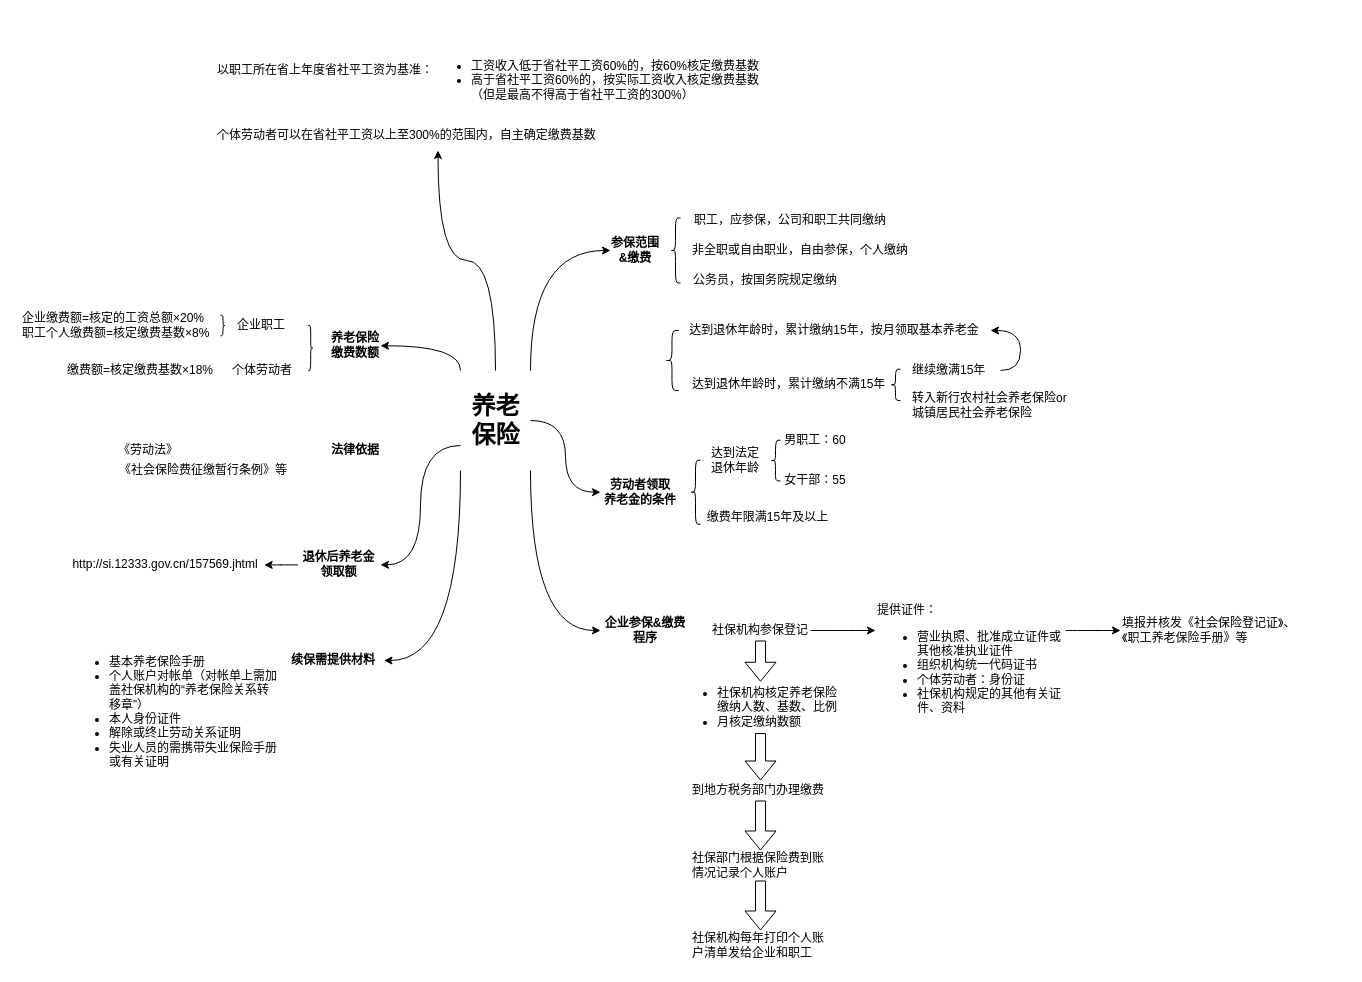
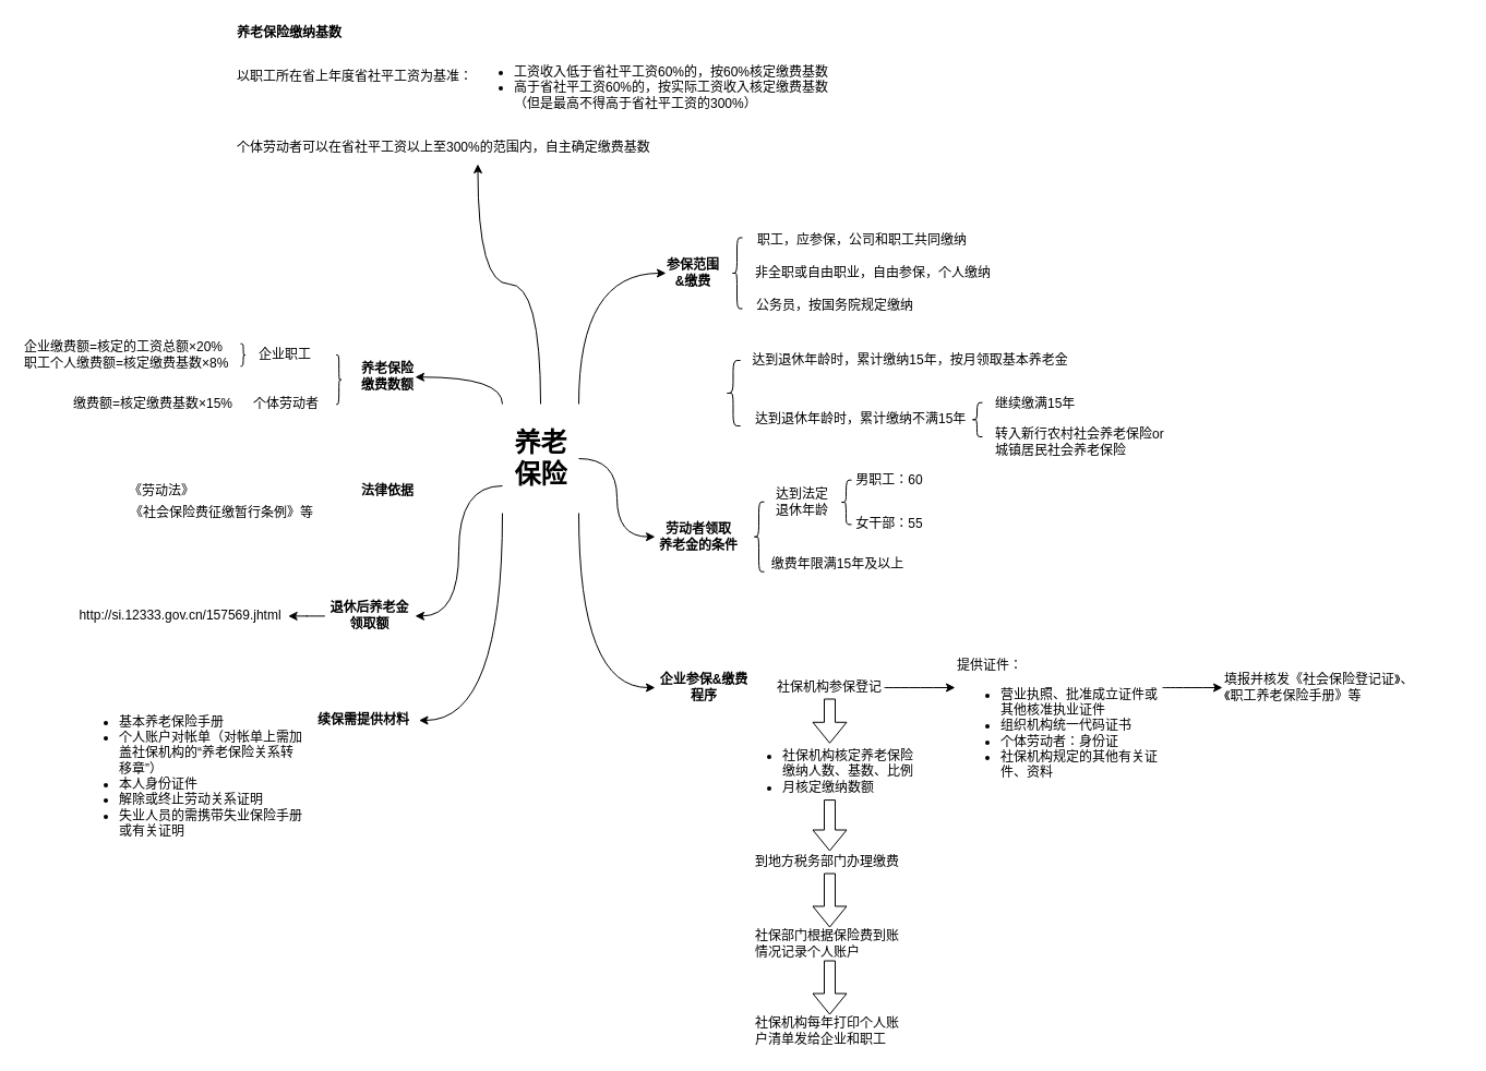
  <mxCell id="0" />
  <mxCell id="1" parent="0" />
  <mxCell id="2" style="edgeStyle=orthogonalEdgeStyle;curved=1;rounded=0;orthogonalLoop=1;jettySize=auto;html=1;exitX=0.5;exitY=0;exitDx=0;exitDy=0;entryX=0.5;entryY=1;entryDx=0;entryDy=0;fontSize=12;fontColor=#000000;" edge="1" parent="1" source="9" target="62"><mxGeometry relative="1" as="geometry" /></mxCell>
  <mxCell id="3" style="edgeStyle=orthogonalEdgeStyle;curved=1;rounded=0;orthogonalLoop=1;jettySize=auto;html=1;exitX=1;exitY=0;exitDx=0;exitDy=0;entryX=0;entryY=0.5;entryDx=0;entryDy=0;fontSize=12;fontColor=#000000;" edge="1" parent="1" source="9" target="34"><mxGeometry relative="1" as="geometry" /></mxCell>
  <mxCell id="4" style="edgeStyle=orthogonalEdgeStyle;curved=1;rounded=0;orthogonalLoop=1;jettySize=auto;html=1;exitX=1;exitY=0.5;exitDx=0;exitDy=0;entryX=0;entryY=0.5;entryDx=0;entryDy=0;fontSize=12;fontColor=#000000;" edge="1" parent="1" source="9" target="11"><mxGeometry relative="1" as="geometry" /></mxCell>
  <mxCell id="5" style="edgeStyle=orthogonalEdgeStyle;curved=1;rounded=0;orthogonalLoop=1;jettySize=auto;html=1;exitX=1;exitY=1;exitDx=0;exitDy=0;entryX=0;entryY=0.5;entryDx=0;entryDy=0;fontSize=12;fontColor=#000000;" edge="1" parent="1" source="9" target="19"><mxGeometry relative="1" as="geometry" /></mxCell>
  <mxCell id="6" style="edgeStyle=orthogonalEdgeStyle;curved=1;rounded=0;orthogonalLoop=1;jettySize=auto;html=1;exitX=0;exitY=1;exitDx=0;exitDy=0;entryX=1;entryY=0.5;entryDx=0;entryDy=0;fontSize=12;fontColor=#000000;" edge="1" parent="1" source="9" target="56"><mxGeometry relative="1" as="geometry" /></mxCell>
  <mxCell id="7" style="edgeStyle=orthogonalEdgeStyle;curved=1;rounded=0;orthogonalLoop=1;jettySize=auto;html=1;exitX=0;exitY=0.75;exitDx=0;exitDy=0;entryX=1;entryY=0.5;entryDx=0;entryDy=0;fontSize=12;fontColor=#000000;" edge="1" parent="1" source="9" target="52"><mxGeometry relative="1" as="geometry" /></mxCell>
  <mxCell id="8" style="edgeStyle=orthogonalEdgeStyle;curved=1;rounded=0;orthogonalLoop=1;jettySize=auto;html=1;exitX=0;exitY=0;exitDx=0;exitDy=0;fontSize=12;fontColor=#000000;entryX=1;entryY=0.5;entryDx=0;entryDy=0;" edge="1" parent="1" source="9" target="40"><mxGeometry relative="1" as="geometry"><mxPoint x="420" y="350" as="targetPoint" /></mxGeometry></mxCell>
  <mxCell id="9" value="养老&lt;br&gt;保险" style="text;strokeColor=none;fillColor=none;html=1;fontSize=24;fontStyle=1;verticalAlign=middle;align=center;" vertex="1" parent="1"><mxGeometry x="460" y="370" width="70" height="100" as="geometry" /></mxCell>
  <mxCell id="10" value="" style="group" vertex="1" connectable="0" parent="1"><mxGeometry x="600" y="430" width="250" height="102" as="geometry" /></mxCell>
  <mxCell id="11" value="&lt;b&gt;劳动者领取&lt;br&gt;养老金的条件&lt;/b&gt;" style="text;html=1;strokeColor=none;fillColor=none;align=center;verticalAlign=middle;whiteSpace=wrap;rounded=0;" vertex="1" parent="10"><mxGeometry y="46.07" width="80" height="31.29" as="geometry" /></mxCell>
  <mxCell id="12" value="达到法定退休年龄" style="text;html=1;strokeColor=none;fillColor=none;align=center;verticalAlign=middle;whiteSpace=wrap;rounded=0;" vertex="1" parent="10"><mxGeometry x="110" y="20" width="50" height="20" as="geometry" /></mxCell>
  <mxCell id="13" value="男职工：60" style="text;html=1;strokeColor=none;fillColor=none;align=center;verticalAlign=middle;whiteSpace=wrap;rounded=0;" vertex="1" parent="10"><mxGeometry x="180" width="70" height="20" as="geometry" /></mxCell>
  <mxCell id="14" value="女干部：55" style="text;html=1;strokeColor=none;fillColor=none;align=center;verticalAlign=middle;whiteSpace=wrap;rounded=0;" vertex="1" parent="10"><mxGeometry x="180" y="40" width="70" height="20" as="geometry" /></mxCell>
  <mxCell id="15" value="缴费年限满15年及以上" style="text;html=1;strokeColor=none;fillColor=none;align=center;verticalAlign=middle;whiteSpace=wrap;rounded=0;" vertex="1" parent="10"><mxGeometry x="100" y="71" width="135" height="31" as="geometry" /></mxCell>
  <mxCell id="16" value="" style="shape=curlyBracket;whiteSpace=wrap;html=1;rounded=1;align=left;" vertex="1" parent="10"><mxGeometry x="90" y="29.71" width="10" height="64" as="geometry" /></mxCell>
  <mxCell id="17" value="" style="shape=curlyBracket;whiteSpace=wrap;html=1;rounded=1;align=left;" vertex="1" parent="10"><mxGeometry x="170" y="9.71" width="10" height="40.71" as="geometry" /></mxCell>
  <mxCell id="18" value="" style="group" vertex="1" connectable="0" parent="1"><mxGeometry x="600" y="560" width="740" height="400" as="geometry" /></mxCell>
  <mxCell id="19" value="&lt;b&gt;企业参保&amp;amp;缴费程序&lt;/b&gt;" style="text;html=1;strokeColor=none;fillColor=none;align=center;verticalAlign=middle;whiteSpace=wrap;rounded=0;" vertex="1" parent="18"><mxGeometry y="60" width="90" height="20" as="geometry" /></mxCell>
  <mxCell id="20" style="edgeStyle=orthogonalEdgeStyle;curved=1;rounded=0;orthogonalLoop=1;jettySize=auto;html=1;exitX=1;exitY=0.5;exitDx=0;exitDy=0;entryX=0;entryY=0.25;entryDx=0;entryDy=0;fontSize=12;fontColor=#000000;" edge="1" parent="18" source="21" target="23"><mxGeometry relative="1" as="geometry" /></mxCell>
  <mxCell id="21" value="社保机构参保登记" style="text;html=1;strokeColor=none;fillColor=none;align=center;verticalAlign=middle;whiteSpace=wrap;rounded=0;" vertex="1" parent="18"><mxGeometry x="110" y="60" width="100" height="20" as="geometry" /></mxCell>
  <mxCell id="22" style="edgeStyle=orthogonalEdgeStyle;curved=1;rounded=0;orthogonalLoop=1;jettySize=auto;html=1;exitX=1;exitY=0.25;exitDx=0;exitDy=0;entryX=0;entryY=0.5;entryDx=0;entryDy=0;fontSize=12;fontColor=#000000;" edge="1" parent="18" source="23" target="24"><mxGeometry relative="1" as="geometry" /></mxCell>
  <mxCell id="23" value="提供证件：&lt;br&gt;&lt;ul&gt;&lt;li&gt;营业执照、批准成立证件或其他核准执业证件&lt;/li&gt;&lt;li&gt;组织机构统一代码证书&lt;/li&gt;&lt;li&gt;个体劳动者：身份证&lt;/li&gt;&lt;li&gt;社保机构规定的其他有关证件、资料&lt;/li&gt;&lt;/ul&gt;" style="text;html=1;strokeColor=none;fillColor=none;align=left;verticalAlign=middle;whiteSpace=wrap;rounded=0;" vertex="1" parent="18"><mxGeometry x="275" y="35" width="190" height="140" as="geometry" /></mxCell>
  <mxCell id="24" value="填报并核发《社会保险登记证》、《职工养老保险手册》等" style="text;html=1;strokeColor=none;fillColor=none;align=left;verticalAlign=middle;whiteSpace=wrap;rounded=0;" vertex="1" parent="18"><mxGeometry x="520" y="35" width="190" height="70" as="geometry" /></mxCell>
  <mxCell id="25" value="&lt;ul&gt;&lt;li&gt;社保机构核定养老保险缴纳人数、基数、比例&lt;br&gt;&lt;/li&gt;&lt;li&gt;月核定缴纳数额&lt;br&gt;&lt;/li&gt;&lt;/ul&gt;" style="text;html=1;strokeColor=none;fillColor=none;align=left;verticalAlign=middle;whiteSpace=wrap;rounded=0;" vertex="1" parent="18"><mxGeometry x="75" y="121.29" width="170" height="51.29" as="geometry" /></mxCell>
  <mxCell id="26" style="edgeStyle=orthogonalEdgeStyle;shape=flexArrow;curved=1;rounded=0;orthogonalLoop=1;jettySize=auto;html=1;exitX=0.5;exitY=1;exitDx=0;exitDy=0;entryX=0.5;entryY=0;entryDx=0;entryDy=0;" edge="1" parent="18" source="21" target="25"><mxGeometry relative="1" as="geometry" /></mxCell>
  <mxCell id="27" value="&lt;span&gt;到地方税务部门办理缴费&lt;/span&gt;" style="text;html=1;strokeColor=none;fillColor=none;align=left;verticalAlign=middle;whiteSpace=wrap;rounded=0;" vertex="1" parent="18"><mxGeometry x="90" y="220" width="140" height="20" as="geometry" /></mxCell>
  <mxCell id="28" style="edgeStyle=orthogonalEdgeStyle;shape=flexArrow;curved=1;rounded=0;orthogonalLoop=1;jettySize=auto;html=1;exitX=0.5;exitY=1;exitDx=0;exitDy=0;entryX=0.5;entryY=0;entryDx=0;entryDy=0;" edge="1" parent="18" source="25" target="27"><mxGeometry relative="1" as="geometry" /></mxCell>
  <mxCell id="29" value="&lt;span&gt;社保部门根据保险费到账情况记录个人账户&lt;/span&gt;" style="text;html=1;strokeColor=none;fillColor=none;align=left;verticalAlign=middle;whiteSpace=wrap;rounded=0;" vertex="1" parent="18"><mxGeometry x="90" y="290" width="140" height="30" as="geometry" /></mxCell>
  <mxCell id="30" style="edgeStyle=orthogonalEdgeStyle;shape=flexArrow;curved=1;rounded=0;orthogonalLoop=1;jettySize=auto;html=1;exitX=0.5;exitY=1;exitDx=0;exitDy=0;entryX=0.5;entryY=0;entryDx=0;entryDy=0;" edge="1" parent="18" source="27" target="29"><mxGeometry relative="1" as="geometry" /></mxCell>
  <mxCell id="31" value="&lt;span&gt;社保机构每年打印个人账户清单发给企业和职工&lt;/span&gt;" style="text;html=1;strokeColor=none;fillColor=none;align=left;verticalAlign=middle;whiteSpace=wrap;rounded=0;" vertex="1" parent="18"><mxGeometry x="90" y="370" width="140" height="30" as="geometry" /></mxCell>
  <mxCell id="32" style="edgeStyle=orthogonalEdgeStyle;shape=flexArrow;curved=1;rounded=0;orthogonalLoop=1;jettySize=auto;html=1;exitX=0.5;exitY=1;exitDx=0;exitDy=0;entryX=0.5;entryY=0;entryDx=0;entryDy=0;" edge="1" parent="18" source="29" target="31"><mxGeometry relative="1" as="geometry" /></mxCell>
  <mxCell id="33" value="" style="group" vertex="1" connectable="0" parent="1"><mxGeometry x="610" y="210" width="300" height="80" as="geometry" /></mxCell>
  <mxCell id="34" value="&lt;b&gt;参保范围&amp;amp;缴费&lt;/b&gt;" style="text;html=1;strokeColor=none;fillColor=none;align=center;verticalAlign=middle;whiteSpace=wrap;rounded=0;" vertex="1" parent="33"><mxGeometry y="30" width="50" height="20" as="geometry" /></mxCell>
  <mxCell id="35" value="&lt;span style=&quot;white-space: nowrap&quot;&gt;职工，应参保，公司和职工共同缴纳&lt;/span&gt;" style="text;html=1;strokeColor=none;fillColor=none;align=center;verticalAlign=middle;whiteSpace=wrap;rounded=0;" vertex="1" parent="33"><mxGeometry x="80" width="200" height="20" as="geometry" /></mxCell>
  <mxCell id="36" value="&lt;span style=&quot;white-space: nowrap&quot;&gt;非全职或自由职业，自由参保，个人缴纳&lt;/span&gt;" style="text;html=1;strokeColor=none;fillColor=none;align=center;verticalAlign=middle;whiteSpace=wrap;rounded=0;" vertex="1" parent="33"><mxGeometry x="80" y="30" width="220" height="20" as="geometry" /></mxCell>
  <mxCell id="37" value="&lt;span style=&quot;white-space: nowrap&quot;&gt;公务员，按国务院规定缴纳&lt;/span&gt;" style="text;html=1;strokeColor=none;fillColor=none;align=center;verticalAlign=middle;whiteSpace=wrap;rounded=0;" vertex="1" parent="33"><mxGeometry x="80" y="60" width="150" height="20" as="geometry" /></mxCell>
  <mxCell id="38" value="" style="shape=curlyBracket;whiteSpace=wrap;html=1;rounded=1;fontSize=12;fontColor=#000000;align=left;" vertex="1" parent="33"><mxGeometry x="60" y="7.5" width="10" height="65" as="geometry" /></mxCell>
  <mxCell id="39" value="" style="group" vertex="1" connectable="0" parent="1"><mxGeometry x="20" y="310" width="360" height="75.25" as="geometry" /></mxCell>
  <mxCell id="40" value="养老保险缴费数额" style="text;html=1;strokeColor=none;fillColor=none;align=center;verticalAlign=middle;whiteSpace=wrap;rounded=0;fontSize=12;fontColor=#000000;fontStyle=1" vertex="1" parent="39"><mxGeometry x="310" y="25.25" width="50" height="20" as="geometry" /></mxCell>
  <mxCell id="41" value="&lt;span&gt;企业缴费额=核定的工资总额×20%&lt;/span&gt;&lt;br&gt;&lt;span&gt;职工个人缴费额=核定缴费基数×8%&lt;/span&gt;" style="text;html=1;strokeColor=none;fillColor=none;align=left;verticalAlign=middle;whiteSpace=wrap;rounded=0;fontSize=12;fontColor=#000000;" vertex="1" parent="39"><mxGeometry width="210" height="30" as="geometry" /></mxCell>
  <mxCell id="42" value="企业职工" style="text;html=1;strokeColor=none;fillColor=none;align=left;verticalAlign=middle;whiteSpace=wrap;rounded=0;fontSize=12;fontColor=#000000;" vertex="1" parent="39"><mxGeometry x="215" y="5" width="60" height="20" as="geometry" /></mxCell>
  <mxCell id="43" value="个体劳动者" style="text;html=1;strokeColor=none;fillColor=none;align=left;verticalAlign=middle;whiteSpace=wrap;rounded=0;fontSize=12;fontColor=#000000;" vertex="1" parent="39"><mxGeometry x="210" y="50.25" width="65" height="20" as="geometry" /></mxCell>
- <mxCell id="44" value="&lt;span&gt;缴费额=核定缴费基数×18%&lt;/span&gt;" style="text;html=1;strokeColor=none;fillColor=none;align=left;verticalAlign=middle;whiteSpace=wrap;rounded=0;fontSize=12;fontColor=#000000;" vertex="1" parent="39"><mxGeometry x="45" y="45.25" width="155" height="30" as="geometry" /></mxCell>
+ <mxCell id="44" value="&lt;span&gt;缴费额=核定缴费基数×15%&lt;/span&gt;" style="text;html=1;strokeColor=none;fillColor=none;align=left;verticalAlign=middle;whiteSpace=wrap;rounded=0;fontSize=12;fontColor=#000000;" vertex="1" parent="39"><mxGeometry x="45" y="45.25" width="155" height="30" as="geometry" /></mxCell>
  <mxCell id="45" value="" style="shape=curlyBracket;whiteSpace=wrap;html=1;rounded=1;fontSize=12;fontColor=#000000;align=left;rotation=-180;" vertex="1" parent="39"><mxGeometry x="200" y="4.75" width="5" height="20.5" as="geometry" /></mxCell>
  <mxCell id="46" value="" style="shape=curlyBracket;whiteSpace=wrap;html=1;rounded=1;fontSize=12;fontColor=#000000;align=left;rotation=-180;" vertex="1" parent="39"><mxGeometry x="287.67" y="15" width="5" height="45.25" as="geometry" /></mxCell>
  <mxCell id="47" value="" style="group" vertex="1" connectable="0" parent="1"><mxGeometry x="117.33" y="440" width="262.67" height="40" as="geometry" /></mxCell>
  <mxCell id="48" value="《劳动法》" style="text;html=1;strokeColor=none;fillColor=none;align=center;verticalAlign=middle;whiteSpace=wrap;rounded=0;" vertex="1" parent="47"><mxGeometry width="61.86" height="20" as="geometry" /></mxCell>
  <mxCell id="49" value="《社会保险费征缴暂行条例》等" style="text;html=1;strokeColor=none;fillColor=none;align=center;verticalAlign=middle;whiteSpace=wrap;rounded=0;" vertex="1" parent="47"><mxGeometry y="20" width="171.86" height="20" as="geometry" /></mxCell>
  <mxCell id="50" value="&lt;b&gt;法律依据&lt;/b&gt;" style="text;html=1;strokeColor=none;fillColor=none;align=center;verticalAlign=middle;whiteSpace=wrap;rounded=0;" vertex="1" parent="47"><mxGeometry x="212.67" width="50" height="20" as="geometry" /></mxCell>
  <mxCell id="51" value="" style="group" vertex="1" connectable="0" parent="1"><mxGeometry x="67.327" y="545" width="312.67" height="38.71" as="geometry" /></mxCell>
  <mxCell id="52" value="&lt;b&gt;退休后养老金领取额&lt;/b&gt;" style="text;html=1;strokeColor=none;fillColor=none;align=center;verticalAlign=middle;whiteSpace=wrap;rounded=0;" vertex="1" parent="51"><mxGeometry x="230.003" width="82.667" height="38.71" as="geometry" /></mxCell>
  <mxCell id="53" value="http://si.12333.gov.cn/157569.jhtml" style="text;html=1;strokeColor=none;fillColor=none;align=center;verticalAlign=middle;whiteSpace=wrap;rounded=0;" vertex="1" parent="51"><mxGeometry width="196.333" height="38.71" as="geometry" /></mxCell>
  <mxCell id="54" value="" style="edgeStyle=orthogonalEdgeStyle;curved=1;rounded=0;orthogonalLoop=1;jettySize=auto;html=1;" edge="1" parent="51" source="52" target="53"><mxGeometry relative="1" as="geometry" /></mxCell>
  <mxCell id="55" value="" style="group" vertex="1" connectable="0" parent="1"><mxGeometry x="67.33" y="640" width="316.15" height="130" as="geometry" /></mxCell>
  <mxCell id="56" value="续保需提供材料" style="text;html=1;strokeColor=none;fillColor=none;align=center;verticalAlign=middle;whiteSpace=wrap;rounded=0;fontSize=12;fontColor=#000000;fontStyle=1" vertex="1" parent="55"><mxGeometry x="216.15" y="10" width="100" height="20" as="geometry" /></mxCell>
  <mxCell id="57" value="&lt;ul&gt;&lt;li&gt;基本养老保险手册&lt;br&gt;&lt;/li&gt;&lt;li&gt;个人账户对帐单（对帐单上需加盖社保机构的“养老保险关系转移章”）&lt;br&gt;&lt;/li&gt;&lt;li&gt;本人身份证件&lt;br&gt;&lt;/li&gt;&lt;li&gt;解除或终止劳动关系证明&lt;br&gt;&lt;/li&gt;&lt;li&gt;失业人员的需携带失业保险手册或有关证明&lt;br&gt;&lt;/li&gt;&lt;/ul&gt;" style="text;strokeColor=none;fillColor=none;html=1;whiteSpace=wrap;verticalAlign=middle;overflow=hidden;fontSize=12;fontColor=#000000;align=left;" vertex="1" parent="55"><mxGeometry width="210" height="130" as="geometry" /></mxCell>
  <mxCell id="58" value="" style="group" vertex="1" connectable="0" parent="1"><mxGeometry x="200" y="20" width="570" height="130" as="geometry" /></mxCell>
+ <mxCell id="59" value="养老保险缴纳基数" style="text;html=1;strokeColor=none;fillColor=none;align=center;verticalAlign=middle;whiteSpace=wrap;rounded=0;fontStyle=1;fontColor=#000000;" vertex="1" parent="58"><mxGeometry width="130" height="20" as="geometry" /></mxCell>
  <mxCell id="60" value="&lt;span style=&quot;text-indent: 28px ; background-color: rgb(255 , 255 , 255)&quot;&gt;&lt;font style=&quot;font-size: 12px&quot;&gt;以职工所在省上年度省社平工资为基准：&lt;/font&gt;&lt;/span&gt;" style="text;html=1;strokeColor=none;fillColor=none;align=left;verticalAlign=middle;whiteSpace=wrap;rounded=0;fontStyle=0;fontColor=#000000;" vertex="1" parent="58"><mxGeometry x="15" y="35" width="230" height="30" as="geometry" /></mxCell>
  <mxCell id="61" value="&lt;div style=&quot;text-align: left ; font-size: 12px&quot;&gt;&lt;ul&gt;&lt;li&gt;工资收入低于省社平工资60%的，按60%核定缴费基数&lt;br&gt;&lt;/li&gt;&lt;li&gt;高于省社平工资60%的，按实际工资收入核定缴费基数（但是最高不得高于省社平工资的300%）&lt;br&gt;&lt;/li&gt;&lt;/ul&gt;&lt;/div&gt;" style="text;html=1;strokeColor=none;fillColor=none;align=center;verticalAlign=middle;whiteSpace=wrap;rounded=0;fontColor=#000000;fontSize=12;" vertex="1" parent="58"><mxGeometry x="230" y="20" width="340" height="80" as="geometry" /></mxCell>
  <mxCell id="62" value="&lt;span style=&quot;font-size: 12px; text-indent: 28px; background-color: rgb(255, 255, 255);&quot;&gt;个体劳动者可以在省社平工资以上至300%的范围内，自主确定缴费基数&lt;/span&gt;" style="text;html=1;strokeColor=none;fillColor=none;align=left;verticalAlign=middle;whiteSpace=wrap;rounded=0;fontStyle=0;fontColor=#000000;fontSize=12;" vertex="1" parent="58"><mxGeometry x="15" y="100" width="445" height="30" as="geometry" /></mxCell>
  <mxCell id="63" value="" style="group" vertex="1" connectable="0" parent="1"><mxGeometry x="610" y="320" width="590" height="100" as="geometry" /></mxCell>
  <mxCell id="64" value="&lt;span style=&quot;white-space: nowrap&quot;&gt;达到退休年龄时，累计缴纳15年，按月领取基本养老金&lt;/span&gt;" style="text;html=1;strokeColor=none;fillColor=none;align=center;verticalAlign=middle;whiteSpace=wrap;rounded=0;" vertex="1" parent="63"><mxGeometry x="68.14" width="311.86" height="20" as="geometry" /></mxCell>
  <mxCell id="65" value="&lt;span style=&quot;white-space: nowrap&quot;&gt;达到退休年龄时，累计缴纳不满15年&lt;/span&gt;" style="text;html=1;strokeColor=none;fillColor=none;align=left;verticalAlign=middle;whiteSpace=wrap;rounded=0;" vertex="1" parent="63"><mxGeometry x="80" y="54.35" width="210" height="20" as="geometry" /></mxCell>
- <mxCell id="66" style="edgeStyle=orthogonalEdgeStyle;curved=1;rounded=0;orthogonalLoop=1;jettySize=auto;html=1;exitX=1;exitY=0.5;exitDx=0;exitDy=0;entryX=1;entryY=0.5;entryDx=0;entryDy=0;" edge="1" parent="63" source="67" target="64"><mxGeometry relative="1" as="geometry" /></mxCell>
  <mxCell id="67" value="继续缴满15年" style="text;html=1;strokeColor=none;fillColor=none;align=left;verticalAlign=middle;whiteSpace=wrap;rounded=0;" vertex="1" parent="63"><mxGeometry x="300" y="40" width="90" height="20" as="geometry" /></mxCell>
  <mxCell id="68" value="转入新行农村社会养老保险or城镇居民社会养老保险" style="text;html=1;strokeColor=none;fillColor=none;align=left;verticalAlign=middle;whiteSpace=wrap;rounded=0;" vertex="1" parent="63"><mxGeometry x="300" y="70" width="160" height="30" as="geometry" /></mxCell>
  <mxCell id="69" value="" style="shape=curlyBracket;whiteSpace=wrap;html=1;rounded=1;fontSize=12;fontColor=#000000;align=left;" vertex="1" parent="63"><mxGeometry x="280" y="48.71" width="10" height="31.29" as="geometry" /></mxCell>
  <mxCell id="70" value="" style="shape=curlyBracket;whiteSpace=wrap;html=1;rounded=1;fontSize=12;fontColor=#000000;align=left;" vertex="1" parent="63"><mxGeometry x="54.81" y="10" width="13.33" height="60" as="geometry" /></mxCell>
